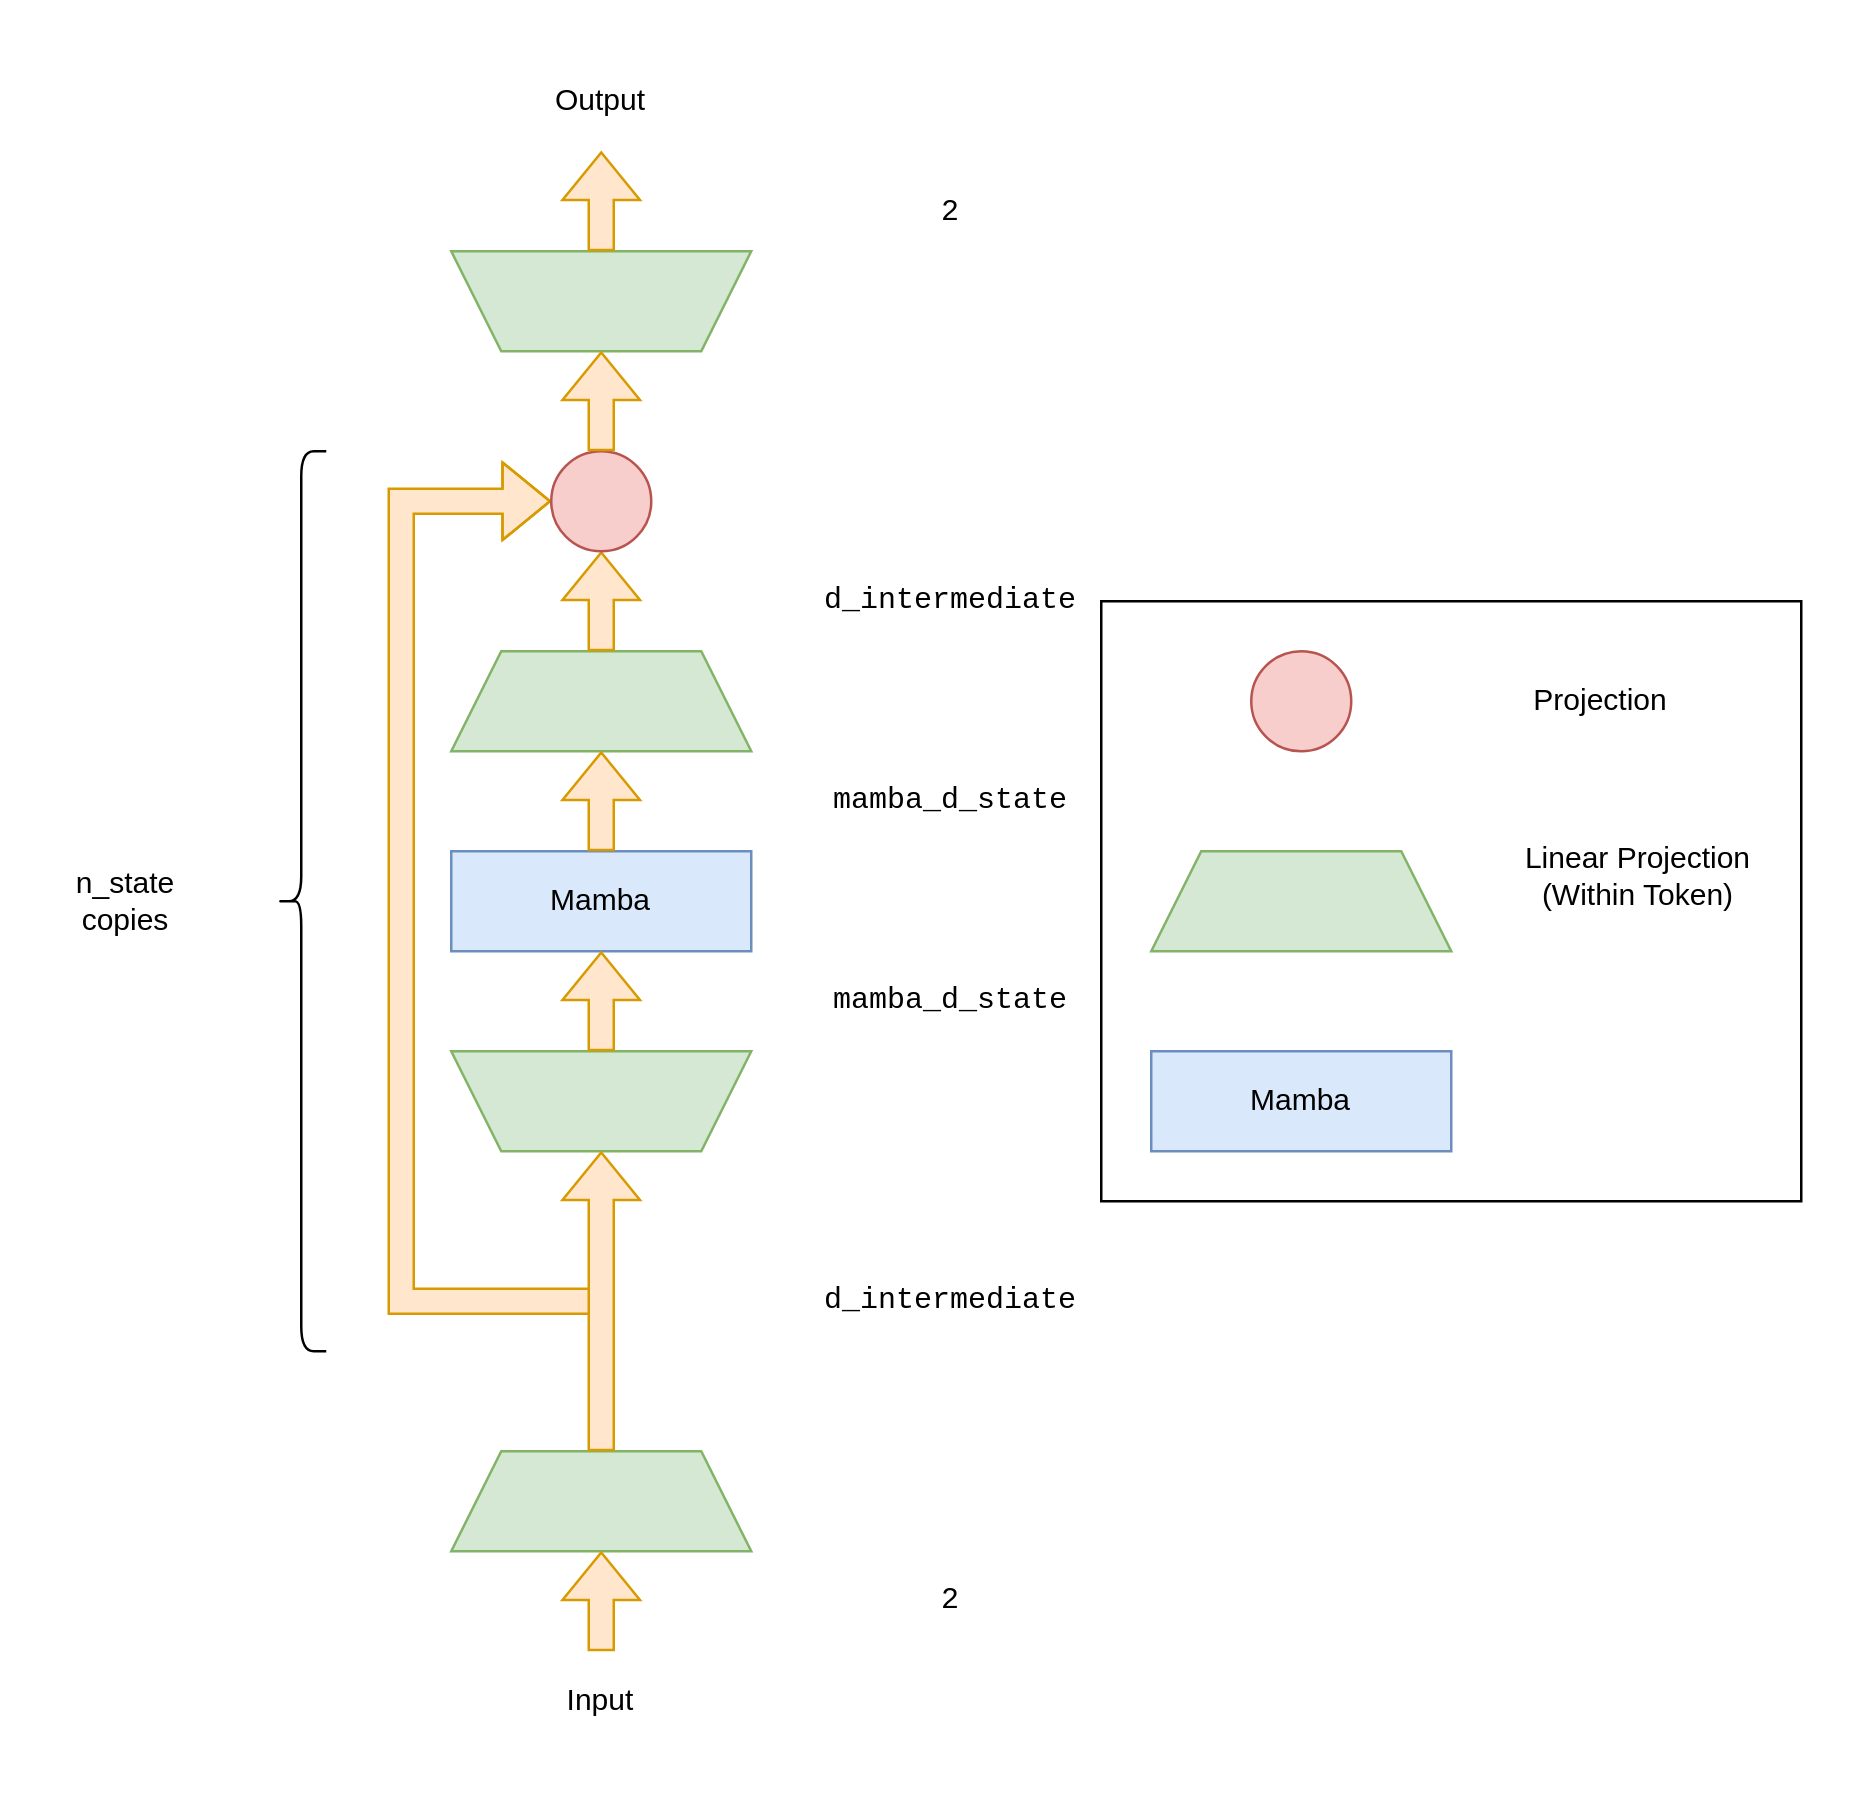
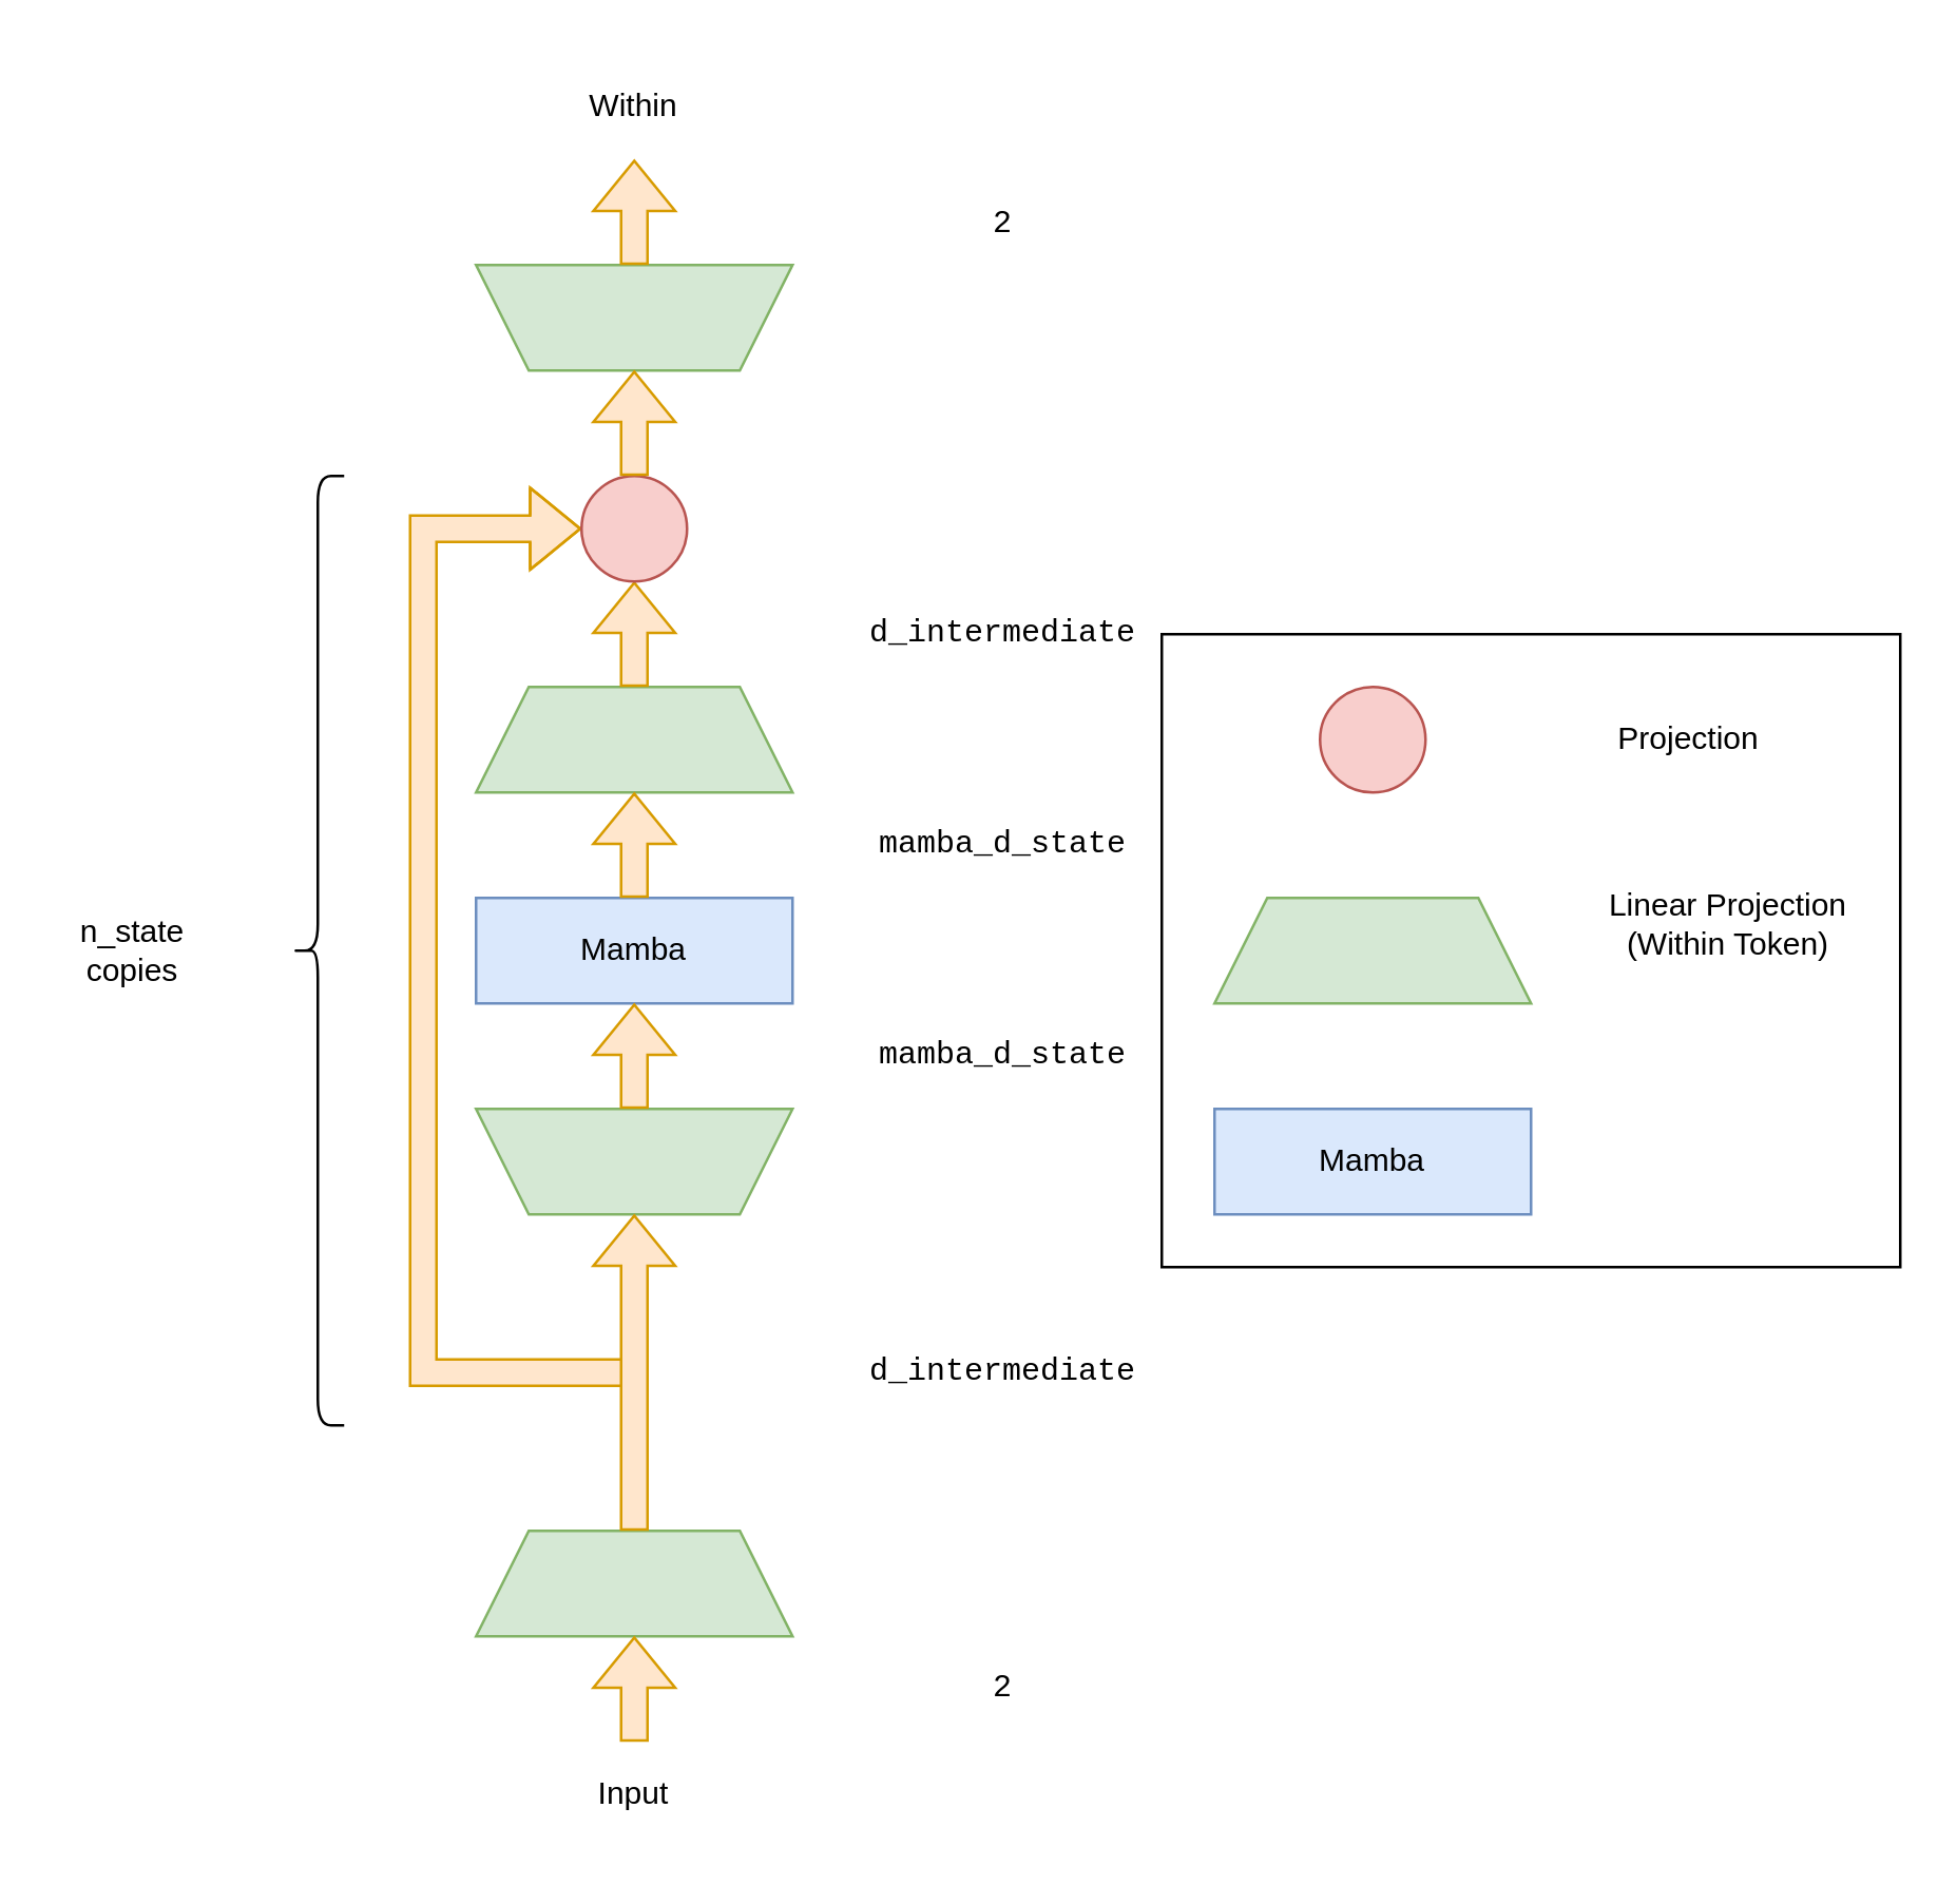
  <mxCell id="0" />
  <mxCell id="1" parent="0" />
  <mxCell id="2" value="" style="edgeStyle=elbowEdgeStyle;orthogonalLoop=1;jettySize=auto;html=1;rounded=0;shape=flexArrow;fillColor=#ffe6cc;strokeColor=#d79b00;" edge="1" parent="1" target="27"><mxGeometry width="80" relative="1" as="geometry"><mxPoint x="240" y="520" as="sourcePoint" /><mxPoint x="-140" y="380" as="targetPoint" /><Array as="points"><mxPoint x="160" y="360" /></Array></mxGeometry></mxCell>
  <mxCell id="3" value="" style="shape=trapezoid;perimeter=trapezoidPerimeter;whiteSpace=wrap;html=1;fixedSize=1;fillColor=#d5e8d4;strokeColor=#82b366;" vertex="1" parent="1"><mxGeometry x="180" y="260" width="120" height="40" as="geometry" /></mxCell>
  <mxCell id="4" value="" style="shape=trapezoid;perimeter=trapezoidPerimeter;whiteSpace=wrap;html=1;fixedSize=1;rotation=-180;fillColor=#d5e8d4;strokeColor=#82b366;" vertex="1" parent="1"><mxGeometry x="180" y="420" width="120" height="40" as="geometry" /></mxCell>
  <mxCell id="5" value="Mamba" style="whiteSpace=wrap;html=1;fillColor=#dae8fc;strokeColor=#6c8ebf;" vertex="1" parent="1"><mxGeometry x="180" y="340" width="120" height="40" as="geometry" /></mxCell>
  <mxCell id="6" value="" style="shape=trapezoid;perimeter=trapezoidPerimeter;whiteSpace=wrap;html=1;fixedSize=1;fillColor=#d5e8d4;strokeColor=#82b366;" vertex="1" parent="1"><mxGeometry x="180" y="580" width="120" height="40" as="geometry" /></mxCell>
  <mxCell id="7" value="" style="shape=flexArrow;endArrow=classic;html=1;rounded=0;fillColor=#ffe6cc;strokeColor=#d79b00;" edge="1" parent="1" source="4" target="5"><mxGeometry width="50" height="50" relative="1" as="geometry"><mxPoint x="480" y="400" as="sourcePoint" /><mxPoint x="480" y="360" as="targetPoint" /></mxGeometry></mxCell>
  <mxCell id="8" value="" style="shape=flexArrow;endArrow=classic;html=1;rounded=0;fillColor=#ffe6cc;strokeColor=#d79b00;" edge="1" parent="1" source="5" target="3"><mxGeometry width="50" height="50" relative="1" as="geometry"><mxPoint x="520" y="310" as="sourcePoint" /><mxPoint x="520" y="270" as="targetPoint" /></mxGeometry></mxCell>
  <mxCell id="9" value="" style="shape=trapezoid;perimeter=trapezoidPerimeter;whiteSpace=wrap;html=1;fixedSize=1;rotation=-180;fillColor=#d5e8d4;strokeColor=#82b366;" vertex="1" parent="1"><mxGeometry x="180" y="100" width="120" height="40" as="geometry" /></mxCell>
  <mxCell id="10" value="d_intermediate" style="text;strokeColor=none;align=center;fillColor=none;html=1;verticalAlign=middle;whiteSpace=wrap;rounded=0;fontFamily=Courier New;" vertex="1" parent="1"><mxGeometry x="350" y="220" width="60" height="40" as="geometry" /></mxCell>
  <mxCell id="11" value="d_intermediate" style="text;strokeColor=none;align=center;fillColor=none;html=1;verticalAlign=middle;whiteSpace=wrap;rounded=0;fontFamily=Courier New;" vertex="1" parent="1"><mxGeometry x="350" y="500" width="60" height="40" as="geometry" /></mxCell>
  <mxCell id="12" value="" style="edgeStyle=none;orthogonalLoop=1;jettySize=auto;html=1;rounded=0;shape=flexArrow;fillColor=#ffe6cc;strokeColor=#d79b00;" edge="1" parent="1" target="6"><mxGeometry width="80" relative="1" as="geometry"><mxPoint x="240" y="660" as="sourcePoint" /><mxPoint x="310" y="660" as="targetPoint" /><Array as="points" /></mxGeometry></mxCell>
  <mxCell id="13" value="" style="edgeStyle=none;orthogonalLoop=1;jettySize=auto;html=1;rounded=0;shape=flexArrow;fillColor=#ffe6cc;strokeColor=#d79b00;" edge="1" parent="1" source="9"><mxGeometry width="80" relative="1" as="geometry"><mxPoint x="510" y="500" as="sourcePoint" /><mxPoint x="240" y="60" as="targetPoint" /><Array as="points" /></mxGeometry></mxCell>
  <mxCell id="14" value="mamba_d_state" style="text;strokeColor=none;align=center;fillColor=none;html=1;verticalAlign=middle;whiteSpace=wrap;rounded=0;fontFamily=Courier New;" vertex="1" parent="1"><mxGeometry x="350" y="380" width="60" height="40" as="geometry" /></mxCell>
  <mxCell id="15" value="mamba_d_state" style="text;strokeColor=none;align=center;fillColor=none;html=1;verticalAlign=middle;whiteSpace=wrap;rounded=0;fontFamily=Courier New;" vertex="1" parent="1"><mxGeometry x="350" y="300" width="60" height="40" as="geometry" /></mxCell>
  <mxCell id="16" value="" style="shape=curlyBracket;whiteSpace=wrap;html=1;rounded=1;labelPosition=left;verticalLabelPosition=middle;align=right;verticalAlign=middle;" vertex="1" parent="1"><mxGeometry x="110" y="180" width="20" height="360" as="geometry" /></mxCell>
  <mxCell id="17" value="n_state copies" style="text;strokeColor=none;align=center;fillColor=none;html=1;verticalAlign=middle;whiteSpace=wrap;rounded=0;" vertex="1" parent="1"><mxGeometry x="20" y="340" width="60" height="40" as="geometry" /></mxCell>
  <mxCell id="18" value="Input" style="text;strokeColor=none;align=center;fillColor=none;html=1;verticalAlign=middle;whiteSpace=wrap;rounded=0;" vertex="1" parent="1"><mxGeometry x="210" y="660" width="60" height="40" as="geometry" /></mxCell>
- <mxCell id="19" value="Output" style="text;strokeColor=none;align=center;fillColor=none;html=1;verticalAlign=middle;whiteSpace=wrap;rounded=0;" vertex="1" parent="1"><mxGeometry x="210" y="20" width="60" height="40" as="geometry" /></mxCell>
+ <mxCell id="19" value="Within" style="text;strokeColor=none;align=center;fillColor=none;html=1;verticalAlign=middle;whiteSpace=wrap;rounded=0;" vertex="1" parent="1"><mxGeometry x="210" y="20" width="60" height="40" as="geometry" /></mxCell>
  <mxCell id="20" value="2" style="text;strokeColor=none;align=center;fillColor=none;html=1;verticalAlign=middle;whiteSpace=wrap;rounded=0;fontFamily=Courier New;" vertex="1" parent="1"><mxGeometry x="350" y="620" width="60" height="40" as="geometry" /></mxCell>
  <mxCell id="21" value="2" style="text;strokeColor=none;align=center;fillColor=none;html=1;verticalAlign=middle;whiteSpace=wrap;rounded=0;fontFamily=Courier New;" vertex="1" parent="1"><mxGeometry x="350" y="70" width="60" height="30" as="geometry" /></mxCell>
  <mxCell id="22" value="" style="shape=trapezoid;perimeter=trapezoidPerimeter;whiteSpace=wrap;html=1;fixedSize=1;fillColor=#d5e8d4;strokeColor=#82b366;" vertex="1" parent="1"><mxGeometry x="460" y="340" width="120" height="40" as="geometry" /></mxCell>
  <mxCell id="23" value="Mamba" style="whiteSpace=wrap;html=1;fillColor=#dae8fc;strokeColor=#6c8ebf;" vertex="1" parent="1"><mxGeometry x="460" y="420" width="120" height="40" as="geometry" /></mxCell>
  <mxCell id="24" value="Linear Projection&lt;div&gt;(Within Token)&lt;/div&gt;" style="text;strokeColor=none;align=center;fillColor=none;html=1;verticalAlign=middle;whiteSpace=wrap;rounded=0;" vertex="1" parent="1"><mxGeometry x="595" y="330" width="120" height="40" as="geometry" /></mxCell>
  <mxCell id="25" value="" style="shape=flexArrow;endArrow=classic;html=1;rounded=0;fillColor=#ffe6cc;strokeColor=#d79b00;" edge="1" parent="1" source="6" target="4"><mxGeometry width="50" height="50" relative="1" as="geometry"><mxPoint x="270" y="570" as="sourcePoint" /><mxPoint x="240" y="490" as="targetPoint" /></mxGeometry></mxCell>
  <mxCell id="26" value="" style="shape=flexArrow;endArrow=classic;html=1;rounded=0;fillColor=#ffe6cc;strokeColor=#d79b00;" edge="1" parent="1" target="27" source="3"><mxGeometry width="50" height="50" relative="1" as="geometry"><mxPoint x="240" y="260" as="sourcePoint" /><mxPoint x="240" y="230" as="targetPoint" /></mxGeometry></mxCell>
  <mxCell id="27" value="" style="ellipse;whiteSpace=wrap;html=1;aspect=fixed;fillColor=#f8cecc;strokeColor=#b85450;" vertex="1" parent="1"><mxGeometry x="220" y="180" width="40" height="40" as="geometry" /></mxCell>
  <mxCell id="28" value="" style="shape=flexArrow;endArrow=classic;html=1;rounded=0;fillColor=#ffe6cc;strokeColor=#d79b00;" edge="1" parent="1" source="27" target="9"><mxGeometry width="50" height="50" relative="1" as="geometry"><mxPoint x="290" y="200" as="sourcePoint" /><mxPoint x="240" y="140" as="targetPoint" /></mxGeometry></mxCell>
  <mxCell id="29" value="" style="ellipse;whiteSpace=wrap;html=1;aspect=fixed;fillColor=#f8cecc;strokeColor=#b85450;" vertex="1" parent="1"><mxGeometry x="500" y="260" width="40" height="40" as="geometry" /></mxCell>
  <mxCell id="30" value="Projection" style="text;strokeColor=none;align=center;fillColor=none;html=1;verticalAlign=middle;whiteSpace=wrap;rounded=0;" vertex="1" parent="1"><mxGeometry x="580" y="260" width="120" height="40" as="geometry" /></mxCell>
  <mxCell id="31" value="" style="rounded=0;whiteSpace=wrap;html=1;fillColor=none;" vertex="1" parent="1"><mxGeometry x="440" y="240" width="280" height="240" as="geometry" /></mxCell>
